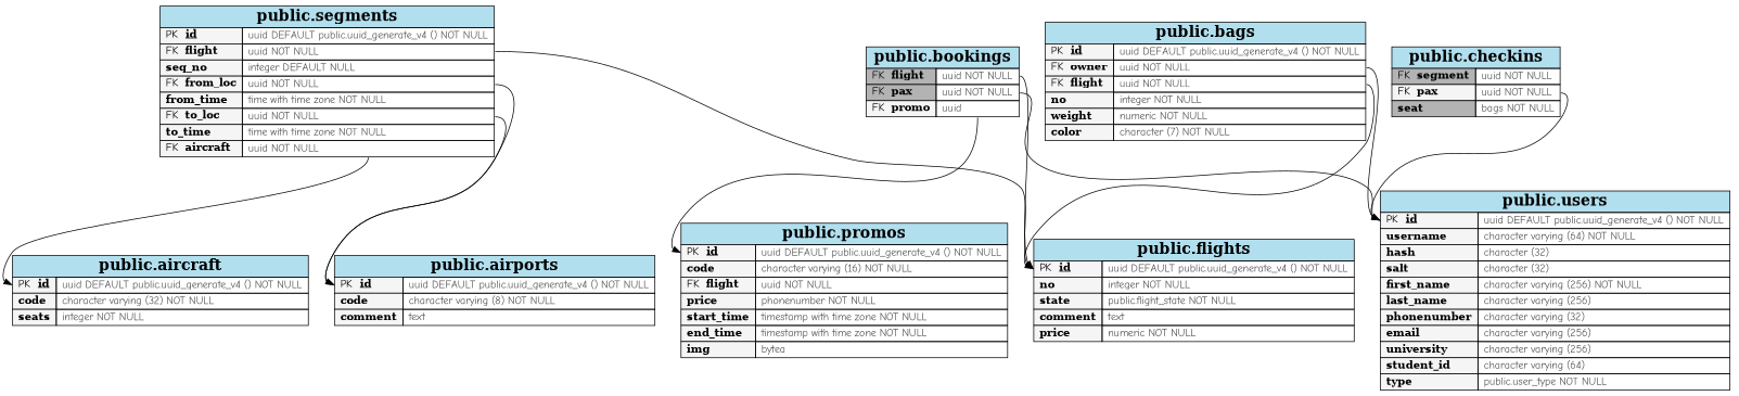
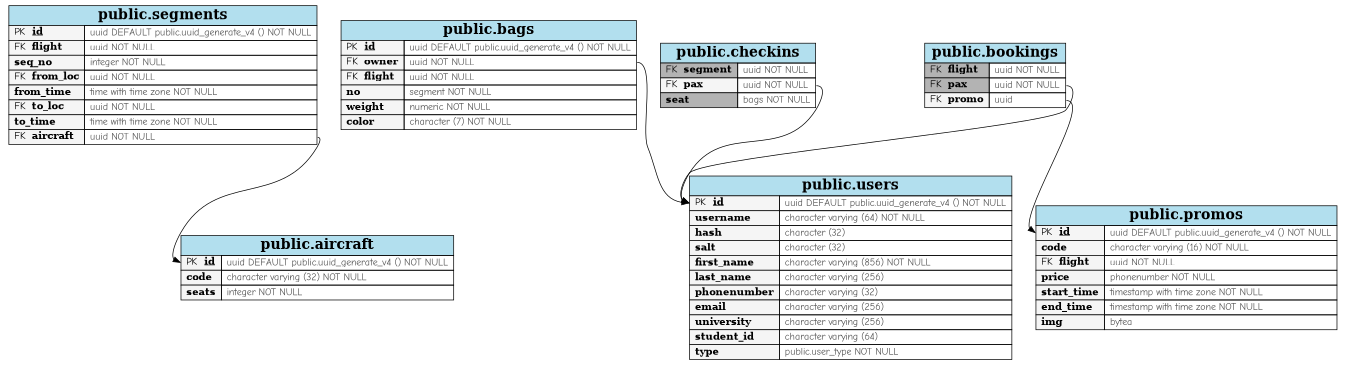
  digraph {
    fontname="Comic Neue"
    rankdir=TB
    node [fontname="Comic Neue" shape=none]
    edge [fontname="Comic Neue" headport=id tailport=flight_right]
    n1 [label=<       <table border="0" cellspacing="0" cellborder="1">         <tr><td bgcolor="lightblue2" colspan="2"><font face="Times-bold" point-size="20"> public.aircraft </font></td></tr>         <tr><td bgcolor="grey96" align="left" port="id"> PK <font face="Times-bold"> <u>id</u> </font></td><td align="left" port="id_right"><font color="#535353"> uuid DEFAULT public.uuid_generate_v4 () NOT NULL </font></td></tr>         <tr><td bgcolor="grey96" align="left" port="code"><font face="Times-bold"> code </font></td><td align="left" port="code_right"><font color="#535353"> character varying (32) NOT NULL </font></td></tr>         <tr><td bgcolor="grey96" align="left" port="seats"><font face="Times-bold"> seats </font></td><td align="left" port="seats_right"><font color="#535353"> integer NOT NULL </font></td></tr>       </table>     >]
-   n2 [label=<       <table border="0" cellspacing="0" cellborder="1">         <tr><td bgcolor="lightblue2" colspan="2"><font face="Times-bold" point-size="20"> public.airports </font></td></tr>         <tr><td bgcolor="grey96" align="left" port="id"> PK <font face="Times-bold"> <u>id</u> </font></td><td align="left" port="id_right"><font color="#535353"> uuid DEFAULT public.uuid_generate_v4 () NOT NULL </font></td></tr>         <tr><td bgcolor="grey96" align="left" port="code"><font face="Times-bold"> code </font></td><td align="left" port="code_right"><font color="#535353"> character varying (8) NOT NULL </font></td></tr>         <tr><td bgcolor="grey96" align="left" port="comment"><font face="Times-bold"> comment </font></td><td align="left" port="comment_right"><font color="#535353"> text </font></td></tr>       </table>     >]
-   n3 [label=<       <table border="0" cellspacing="0" cellborder="1">         <tr><td bgcolor="lightblue2" colspan="2"><font face="Times-bold" point-size="20"> public.bags </font></td></tr>         <tr><td bgcolor="grey96" align="left" port="id"> PK <font face="Times-bold"> <u>id</u> </font></td><td align="left" port="id_right"><font color="#535353"> uuid DEFAULT public.uuid_generate_v4 () NOT NULL </font></td></tr>         <tr><td bgcolor="grey96" align="left" port="owner"> FK <font face="Times-bold"> owner </font></td><td align="left" port="owner_right"><font color="#535353"> uuid NOT NULL </font></td></tr>         <tr><td bgcolor="grey96" align="left" port="flight"> FK <font face="Times-bold"> flight </font></td><td align="left" port="flight_right"><font color="#535353"> uuid NOT NULL </font></td></tr>         <tr><td bgcolor="grey96" align="left" port="no"><font face="Times-bold"> no </font></td><td align="left" port="no_right"><font color="#535353"> integer NOT NULL </font></td></tr>         <tr><td bgcolor="grey96" align="left" port="weight"><font face="Times-bold"> weight </font></td><td align="left" port="weight_right"><font color="#535353"> numeric NOT NULL </font></td></tr>         <tr><td bgcolor="grey96" align="left" port="color"><font face="Times-bold"> color </font></td><td align="left" port="color_right"><font color="#535353"> character (7) NOT NULL </font></td></tr>       </table>     >]
-   n4 [label=<       <table border="0" cellspacing="0" cellborder="1">         <tr><td bgcolor="lightblue2" colspan="2"><font face="Times-bold" point-size="20"> public.flights </font></td></tr>         <tr><td bgcolor="grey96" align="left" port="id"> PK <font face="Times-bold"> <u>id</u> </font></td><td align="left" port="id_right"><font color="#535353"> uuid DEFAULT public.uuid_generate_v4 () NOT NULL </font></td></tr>         <tr><td bgcolor="grey96" align="left" port="no"><font face="Times-bold"> no </font></td><td align="left" port="no_right"><font color="#535353"> integer NOT NULL </font></td></tr>         <tr><td bgcolor="grey96" align="left" port="state"><font face="Times-bold"> state </font></td><td align="left" port="state_right"><font color="#535353"> public.flight_state NOT NULL </font></td></tr>         <tr><td bgcolor="grey96" align="left" port="comment"><font face="Times-bold"> comment </font></td><td align="left" port="comment_right"><font color="#535353"> text </font></td></tr>         <tr><td bgcolor="grey96" align="left" port="price"><font face="Times-bold"> price </font></td><td align="left" port="price_right"><font color="#535353"> numeric NOT NULL </font></td></tr>       </table>     >]
-   n5 [label=<       <table border="0" cellspacing="0" cellborder="1">         <tr><td bgcolor="lightblue2" colspan="2"><font face="Times-bold" point-size="20"> public.users </font></td></tr>         <tr><td bgcolor="grey96" align="left" port="id"> PK <font face="Times-bold"> <u>id</u> </font></td><td align="left" port="id_right"><font color="#535353"> uuid DEFAULT public.uuid_generate_v4 () NOT NULL </font></td></tr>         <tr><td bgcolor="grey96" align="left" port="username"><font face="Times-bold"> username </font></td><td align="left" port="username_right"><font color="#535353"> character varying (64) NOT NULL </font></td></tr>         <tr><td bgcolor="grey96" align="left" port="hash"><font face="Times-bold"> hash </font></td><td align="left" port="hash_right"><font color="#535353"> character (32) </font></td></tr>         <tr><td bgcolor="grey96" align="left" port="salt"><font face="Times-bold"> salt </font></td><td align="left" port="salt_right"><font color="#535353"> character (32) </font></td></tr>         <tr><td bgcolor="grey96" align="left" port="first_name"><font face="Times-bold"> first_name </font></td><td align="left" port="first_name_right"><font color="#535353"> character varying (256) NOT NULL </font></td></tr>         <tr><td bgcolor="grey96" align="left" port="last_name"><font face="Times-bold"> last_name </font></td><td align="left" port="last_name_right"><font color="#535353"> character varying (256) </font></td></tr>         <tr><td bgcolor="grey96" align="left" port="phonenumber"><font face="Times-bold"> phonenumber </font></td><td align="left" port="phonenumber_right"><font color="#535353"> character varying (32) </font></td></tr>         <tr><td bgcolor="grey96" align="left" port="email"><font face="Times-bold"> email </font></td><td align="left" port="email_right"><font color="#535353"> character varying (256) </font></td></tr>         <tr><td bgcolor="grey96" align="left" port="university"><font face="Times-bold"> university </font></td><td align="left" port="university_right"><font color="#535353"> character varying (256) </font></td></tr>         <tr><td bgcolor="grey96" align="left" port="student_id"><font face="Times-bold"> student_id </font></td><td align="left" port="student_id_right"><font color="#535353"> character varying (64) </font></td></tr>         <tr><td bgcolor="grey96" align="left" port="type"><font face="Times-bold"> type </font></td><td align="left" port="type_right"><font color="#535353"> public.user_type NOT NULL </font></td></tr>       </table>     >]
+   n3 [label=<       <table border="0" cellspacing="0" cellborder="1">         <tr><td bgcolor="lightblue2" colspan="2"><font face="Times-bold" point-size="20"> public.bags </font></td></tr>         <tr><td bgcolor="grey96" align="left" port="id"> PK <font face="Times-bold"> <u>id</u> </font></td><td align="left" port="id_right"><font color="#535353"> uuid DEFAULT public.uuid_generate_v4 () NOT NULL </font></td></tr>         <tr><td bgcolor="grey96" align="left" port="owner"> FK <font face="Times-bold"> owner </font></td><td align="left" port="owner_right"><font color="#535353"> uuid NOT NULL </font></td></tr>         <tr><td bgcolor="grey96" align="left" port="flight"> FK <font face="Times-bold"> flight </font></td><td align="left" port="flight_right"><font color="#535353"> uuid NOT NULL </font></td></tr>         <tr><td bgcolor="grey96" align="left" port="no"><font face="Times-bold"> no </font></td><td align="left" port="no_right"><font color="#535353"> segment NOT NULL </font></td></tr>         <tr><td bgcolor="grey96" align="left" port="weight"><font face="Times-bold"> weight </font></td><td align="left" port="weight_right"><font color="#535353"> numeric NOT NULL </font></td></tr>         <tr><td bgcolor="grey96" align="left" port="color"><font face="Times-bold"> color </font></td><td align="left" port="color_right"><font color="#535353"> character (7) NOT NULL </font></td></tr>       </table>     >]
+   n5 [label=<       <table border="0" cellspacing="0" cellborder="1">         <tr><td bgcolor="lightblue2" colspan="2"><font face="Times-bold" point-size="20"> public.users </font></td></tr>         <tr><td bgcolor="grey96" align="left" port="id"> PK <font face="Times-bold"> <u>id</u> </font></td><td align="left" port="id_right"><font color="#535353"> uuid DEFAULT public.uuid_generate_v4 () NOT NULL </font></td></tr>         <tr><td bgcolor="grey96" align="left" port="username"><font face="Times-bold"> username </font></td><td align="left" port="username_right"><font color="#535353"> character varying (64) NOT NULL </font></td></tr>         <tr><td bgcolor="grey96" align="left" port="hash"><font face="Times-bold"> hash </font></td><td align="left" port="hash_right"><font color="#535353"> character (32) </font></td></tr>         <tr><td bgcolor="grey96" align="left" port="salt"><font face="Times-bold"> salt </font></td><td align="left" port="salt_right"><font color="#535353"> character (32) </font></td></tr>         <tr><td bgcolor="grey96" align="left" port="first_name"><font face="Times-bold"> first_name </font></td><td align="left" port="first_name_right"><font color="#535353"> character varying (856) NOT NULL </font></td></tr>         <tr><td bgcolor="grey96" align="left" port="last_name"><font face="Times-bold"> last_name </font></td><td align="left" port="last_name_right"><font color="#535353"> character varying (256) </font></td></tr>         <tr><td bgcolor="grey96" align="left" port="phonenumber"><font face="Times-bold"> phonenumber </font></td><td align="left" port="phonenumber_right"><font color="#535353"> character varying (32) </font></td></tr>         <tr><td bgcolor="grey96" align="left" port="email"><font face="Times-bold"> email </font></td><td align="left" port="email_right"><font color="#535353"> character varying (256) </font></td></tr>         <tr><td bgcolor="grey96" align="left" port="university"><font face="Times-bold"> university </font></td><td align="left" port="university_right"><font color="#535353"> character varying (256) </font></td></tr>         <tr><td bgcolor="grey96" align="left" port="student_id"><font face="Times-bold"> student_id </font></td><td align="left" port="student_id_right"><font color="#535353"> character varying (64) </font></td></tr>         <tr><td bgcolor="grey96" align="left" port="type"><font face="Times-bold"> type </font></td><td align="left" port="type_right"><font color="#535353"> public.user_type NOT NULL </font></td></tr>       </table>     >]
    n6 [label=<       <table border="0" cellspacing="0" cellborder="1">         <tr><td bgcolor="lightblue2" colspan="2"><font face="Times-bold" point-size="20"> public.bookings </font></td></tr>         <tr><td bgcolor="grey70" align="left" port="flight"> FK <font face="Times-bold"> flight </font></td><td align="left" port="flight_right"><font color="#535353"> uuid NOT NULL </font></td></tr>         <tr><td bgcolor="grey70" align="left" port="pax"> FK <font face="Times-bold"> pax </font></td><td align="left" port="pax_right"><font color="#535353"> uuid NOT NULL </font></td></tr>         <tr><td bgcolor="grey96" align="left" port="promo"> FK <font face="Times-bold"> promo </font></td><td align="left" port="promo_right"><font color="#535353"> uuid </font></td></tr>       </table>     >]
    n7 [label=<       <table border="0" cellspacing="0" cellborder="1">         <tr><td bgcolor="lightblue2" colspan="2"><font face="Times-bold" point-size="20"> public.promos </font></td></tr>         <tr><td bgcolor="grey96" align="left" port="id"> PK <font face="Times-bold"> <u>id</u> </font></td><td align="left" port="id_right"><font color="#535353"> uuid DEFAULT public.uuid_generate_v4 () NOT NULL </font></td></tr>         <tr><td bgcolor="grey96" align="left" port="code"><font face="Times-bold"> code </font></td><td align="left" port="code_right"><font color="#535353"> character varying (16) NOT NULL </font></td></tr>         <tr><td bgcolor="grey96" align="left" port="flight"> FK <font face="Times-bold"> flight </font></td><td align="left" port="flight_right"><font color="#535353"> uuid NOT NULL </font></td></tr>         <tr><td bgcolor="grey96" align="left" port="price"><font face="Times-bold"> price </font></td><td align="left" port="price_right"><font color="#535353"> phonenumber NOT NULL </font></td></tr>         <tr><td bgcolor="grey96" align="left" port="start_time"><font face="Times-bold"> start_time </font></td><td align="left" port="start_time_right"><font color="#535353"> timestamp with time zone NOT NULL </font></td></tr>         <tr><td bgcolor="grey96" align="left" port="end_time"><font face="Times-bold"> end_time </font></td><td align="left" port="end_time_right"><font color="#535353"> timestamp with time zone NOT NULL </font></td></tr>         <tr><td bgcolor="grey96" align="left" port="img"><font face="Times-bold"> img </font></td><td align="left" port="img_right"><font color="#535353"> bytea </font></td></tr>       </table>     >]
    n8 [label=<       <table border="0" cellspacing="0" cellborder="1">         <tr><td bgcolor="lightblue2" colspan="2"><font face="Times-bold" point-size="20"> public.checkins </font></td></tr>         <tr><td bgcolor="grey70" align="left" port="segment"> FK <font face="Times-bold"> segment </font></td><td align="left" port="segment_right"><font color="#535353"> uuid NOT NULL </font></td></tr>         <tr><td bgcolor="grey96" align="left" port="pax"> FK <font face="Times-bold"> pax </font></td><td align="left" port="pax_right"><font color="#535353"> uuid NOT NULL </font></td></tr>         <tr><td bgcolor="grey70" align="left" port="seat"><font face="Times-bold"> seat </font></td><td align="left" port="seat_right"><font color="#535353"> bags NOT NULL </font></td></tr>       </table>     >]
-   n9 [label=<       <table border="0" cellspacing="0" cellborder="1">         <tr><td bgcolor="lightblue2" colspan="2"><font face="Times-bold" point-size="20"> public.segments </font></td></tr>         <tr><td bgcolor="grey96" align="left" port="id"> PK <font face="Times-bold"> <u>id</u> </font></td><td align="left" port="id_right"><font color="#535353"> uuid DEFAULT public.uuid_generate_v4 () NOT NULL </font></td></tr>         <tr><td bgcolor="grey96" align="left" port="flight"> FK <font face="Times-bold"> flight </font></td><td align="left" port="flight_right"><font color="#535353"> uuid NOT NULL </font></td></tr>         <tr><td bgcolor="grey96" align="left" port="seq_no"><font face="Times-bold"> seq_no </font></td><td align="left" port="seq_no_right"><font color="#535353"> integer DEFAULT NULL </font></td></tr>         <tr><td bgcolor="grey96" align="left" port="from_loc"> FK <font face="Times-bold"> from_loc </font></td><td align="left" port="from_loc_right"><font color="#535353"> uuid NOT NULL </font></td></tr>         <tr><td bgcolor="grey96" align="left" port="from_time"><font face="Times-bold"> from_time </font></td><td align="left" port="from_time_right"><font color="#535353"> time with time zone NOT NULL </font></td></tr>         <tr><td bgcolor="grey96" align="left" port="to_loc"> FK <font face="Times-bold"> to_loc </font></td><td align="left" port="to_loc_right"><font color="#535353"> uuid NOT NULL </font></td></tr>         <tr><td bgcolor="grey96" align="left" port="to_time"><font face="Times-bold"> to_time </font></td><td align="left" port="to_time_right"><font color="#535353"> time with time zone NOT NULL </font></td></tr>         <tr><td bgcolor="grey96" align="left" port="aircraft"> FK <font face="Times-bold"> aircraft </font></td><td align="left" port="aircraft_right"><font color="#535353"> uuid NOT NULL </font></td></tr>       </table>     >]
-   n3 -> n4
+   n9 [label=<       <table border="0" cellspacing="0" cellborder="1">         <tr><td bgcolor="lightblue2" colspan="2"><font face="Times-bold" point-size="20"> public.segments </font></td></tr>         <tr><td bgcolor="grey96" align="left" port="id"> PK <font face="Times-bold"> <u>id</u> </font></td><td align="left" port="id_right"><font color="#535353"> uuid DEFAULT public.uuid_generate_v4 () NOT NULL </font></td></tr>         <tr><td bgcolor="grey96" align="left" port="flight"> FK <font face="Times-bold"> flight </font></td><td align="left" port="flight_right"><font color="#535353"> uuid NOT NULL </font></td></tr>         <tr><td bgcolor="grey96" align="left" port="seq_no"><font face="Times-bold"> seq_no </font></td><td align="left" port="seq_no_right"><font color="#535353"> integer NOT NULL </font></td></tr>         <tr><td bgcolor="grey96" align="left" port="from_loc"> FK <font face="Times-bold"> from_loc </font></td><td align="left" port="from_loc_right"><font color="#535353"> uuid NOT NULL </font></td></tr>         <tr><td bgcolor="grey96" align="left" port="from_time"><font face="Times-bold"> from_time </font></td><td align="left" port="from_time_right"><font color="#535353"> time with time zone NOT NULL </font></td></tr>         <tr><td bgcolor="grey96" align="left" port="to_loc"> FK <font face="Times-bold"> to_loc </font></td><td align="left" port="to_loc_right"><font color="#535353"> uuid NOT NULL </font></td></tr>         <tr><td bgcolor="grey96" align="left" port="to_time"><font face="Times-bold"> to_time </font></td><td align="left" port="to_time_right"><font color="#535353"> time with time zone NOT NULL </font></td></tr>         <tr><td bgcolor="grey96" align="left" port="aircraft"> FK <font face="Times-bold"> aircraft </font></td><td align="left" port="aircraft_right"><font color="#535353"> uuid NOT NULL </font></td></tr>       </table>     >]
    n3 -> n5 [tailport=owner_right]
-   n6 -> n4
    n6 -> n5 [tailport=pax_right]
    n6 -> n7 [tailport=promo_right]
    n8 -> n5 [tailport=pax_right]
    n9 -> n1 [tailport=aircraft_right]
-   n9 -> n2 [tailport=from_loc_right]
-   n9 -> n2 [tailport=to_loc_right]
-   n9 -> n4
  }
